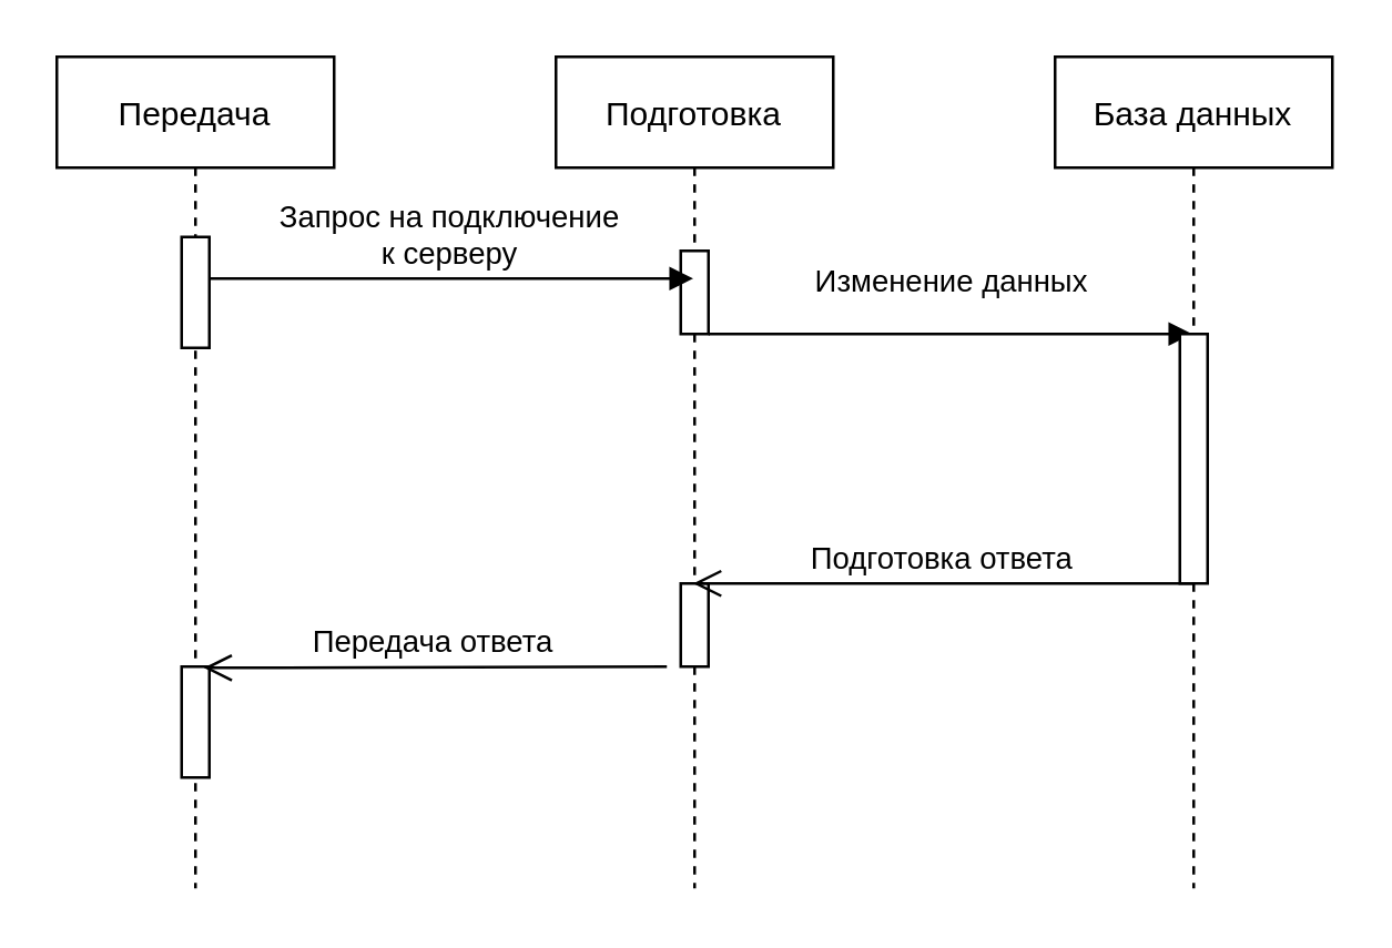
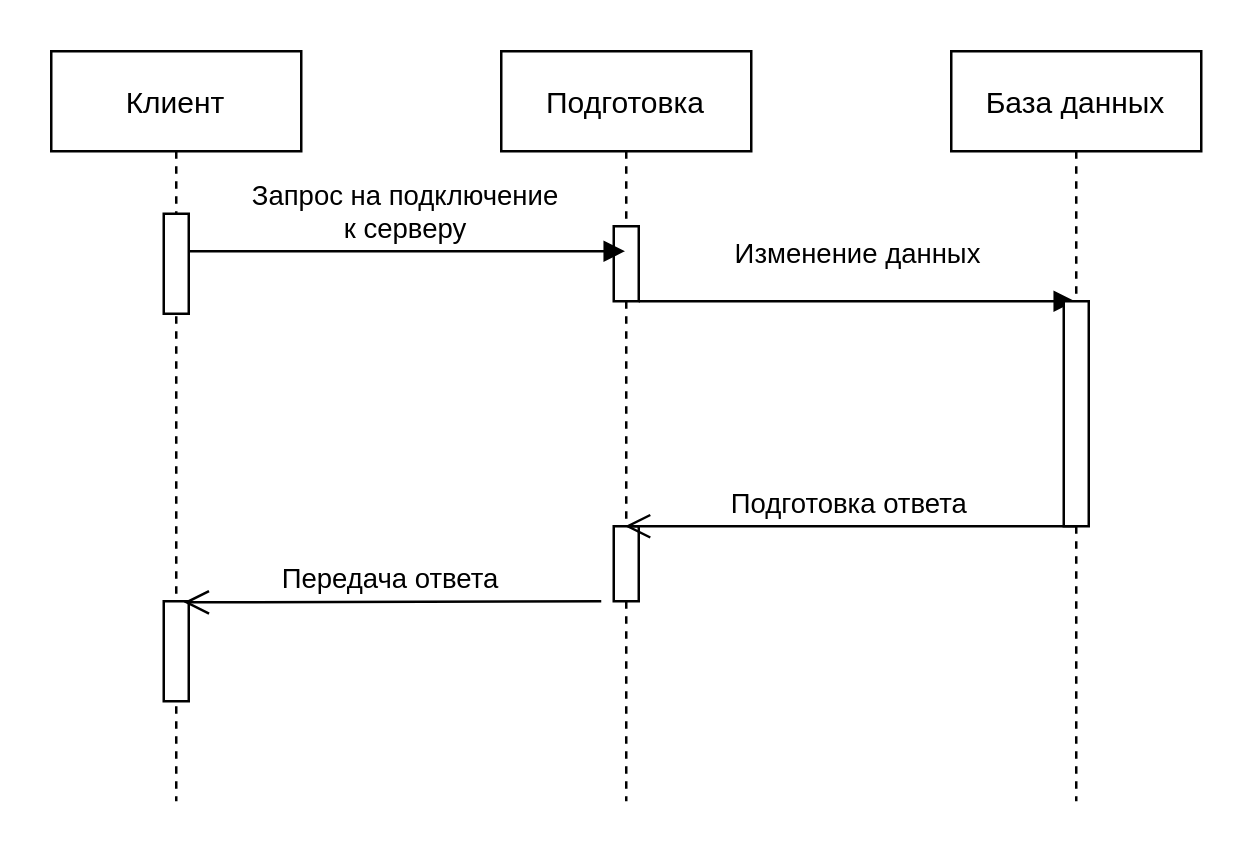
  <mxCell id="0" />
  <mxCell id="1" parent="0" />
- <mxCell id="2" value="Передача" style="shape=umlLifeline;perimeter=lifelinePerimeter;container=1;collapsible=0;recursiveResize=0;rounded=0;shadow=0;strokeWidth=1;" vertex="1" parent="1"><mxGeometry x="20" y="20" width="100" height="300" as="geometry" /></mxCell>
+ <mxCell id="2" value="Клиент" style="shape=umlLifeline;perimeter=lifelinePerimeter;container=1;collapsible=0;recursiveResize=0;rounded=0;shadow=0;strokeWidth=1;" vertex="1" parent="1"><mxGeometry x="20" y="20" width="100" height="300" as="geometry" /></mxCell>
  <mxCell id="3" value="" style="points=[];perimeter=orthogonalPerimeter;rounded=0;shadow=0;strokeWidth=1;" vertex="1" parent="2"><mxGeometry x="45" y="65" width="10" height="40" as="geometry" /></mxCell>
  <mxCell id="4" value="" style="points=[];perimeter=orthogonalPerimeter;rounded=0;shadow=0;strokeWidth=1;" vertex="1" parent="2"><mxGeometry x="45" y="220" width="10" height="40" as="geometry" /></mxCell>
  <mxCell id="5" value="Подготовка" style="shape=umlLifeline;perimeter=lifelinePerimeter;container=1;collapsible=0;recursiveResize=0;rounded=0;shadow=0;strokeWidth=1;" vertex="1" parent="1"><mxGeometry x="200" y="20" width="100" height="300" as="geometry" /></mxCell>
  <mxCell id="6" value="" style="points=[];perimeter=orthogonalPerimeter;rounded=0;shadow=0;strokeWidth=1;" vertex="1" parent="5"><mxGeometry x="45" y="70" width="10" height="30" as="geometry" /></mxCell>
  <mxCell id="7" value="" style="points=[];perimeter=orthogonalPerimeter;rounded=0;shadow=0;strokeWidth=1;" vertex="1" parent="5"><mxGeometry x="45" y="190" width="10" height="30" as="geometry" /></mxCell>
  <mxCell id="8" value="Передача ответа" style="verticalAlign=bottom;endArrow=open;endSize=8;shadow=0;strokeWidth=1;rounded=0;entryX=0.8;entryY=0.011;entryDx=0;entryDy=0;entryPerimeter=0;" edge="1" parent="1" target="4"><mxGeometry relative="1" as="geometry"><mxPoint x="80" y="240" as="targetPoint" /><mxPoint x="240" y="240" as="sourcePoint" /><Array as="points" /></mxGeometry></mxCell>
  <mxCell id="9" value="Запрос на подключение&#10;к серверу" style="verticalAlign=bottom;endArrow=block;shadow=0;strokeWidth=1;rounded=0;" edge="1" parent="1" source="3" target="5"><mxGeometry relative="1" as="geometry"><mxPoint x="175" y="100" as="sourcePoint" /><Array as="points"><mxPoint x="210" y="100" /></Array></mxGeometry></mxCell>
  <mxCell id="10" value="Изменение данных" style="verticalAlign=bottom;endArrow=block;shadow=0;strokeWidth=1;rounded=0;" edge="1" parent="1" source="6" target="12"><mxGeometry x="0.005" y="10" relative="1" as="geometry"><mxPoint x="140" y="140" as="sourcePoint" /><mxPoint x="410" y="120" as="targetPoint" /><Array as="points"><mxPoint x="310" y="120" /></Array><mxPoint as="offset" /></mxGeometry></mxCell>
  <mxCell id="11" value="Подготовка ответа" style="verticalAlign=bottom;endArrow=open;endSize=8;shadow=0;strokeWidth=1;rounded=0;" edge="1" parent="1" source="12" target="5"><mxGeometry relative="1" as="geometry"><mxPoint x="140" y="197" as="targetPoint" /><mxPoint x="360" y="221" as="sourcePoint" /><Array as="points"><mxPoint x="320" y="210" /></Array></mxGeometry></mxCell>
  <mxCell id="12" value="База данных" style="shape=umlLifeline;perimeter=lifelinePerimeter;container=1;collapsible=0;recursiveResize=0;rounded=0;shadow=0;strokeWidth=1;" vertex="1" parent="1"><mxGeometry x="380" y="20" width="100" height="300" as="geometry" /></mxCell>
  <mxCell id="13" value="" style="points=[];perimeter=orthogonalPerimeter;rounded=0;shadow=0;strokeWidth=1;" vertex="1" parent="12"><mxGeometry x="45" y="100" width="10" height="90" as="geometry" /></mxCell>
